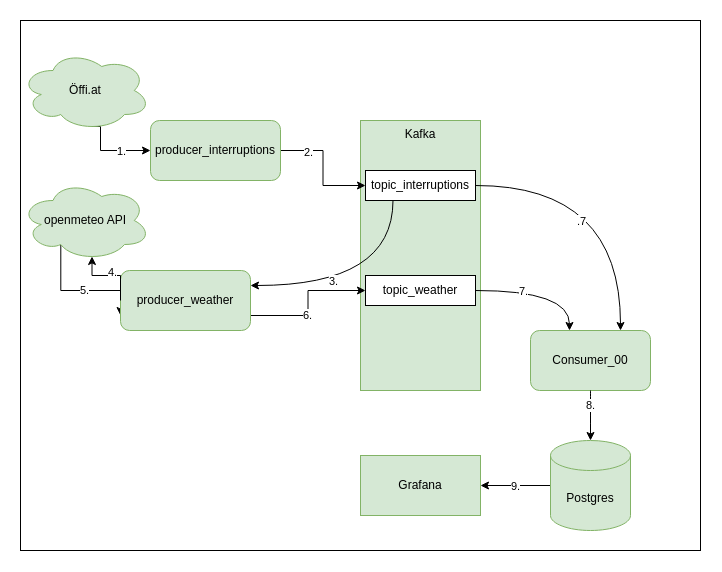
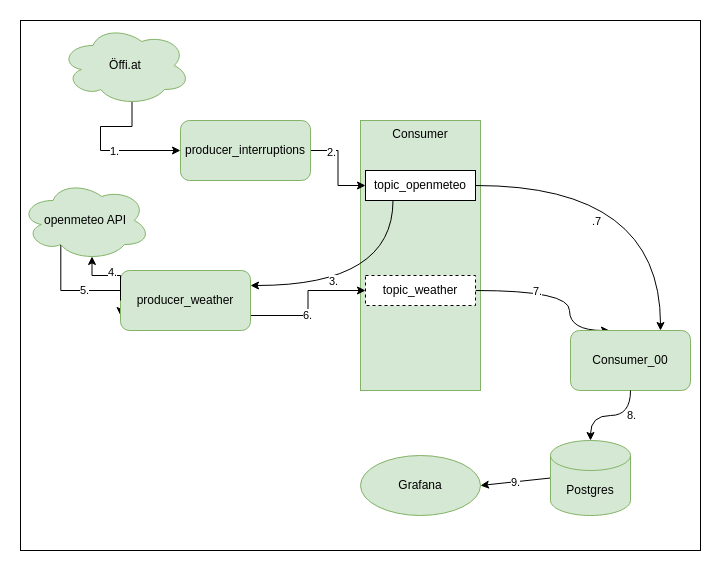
  <mxCell id="0" />
  <mxCell id="1" parent="0" />
  <mxCell id="2" value="" style="rounded=0;whiteSpace=wrap;html=1;" parent="1" vertex="1"><mxGeometry x="20" y="20" width="680" height="530" as="geometry" /></mxCell>
- <mxCell id="3" value="Kafka" style="rounded=0;whiteSpace=wrap;html=1;verticalAlign=top;fillColor=#d5e8d4;strokeColor=#82b366;" parent="1" vertex="1"><mxGeometry x="360" y="120" width="120" height="270" as="geometry" /></mxCell>
+ <mxCell id="3" value="Consumer" style="rounded=0;whiteSpace=wrap;html=1;verticalAlign=top;fillColor=#d5e8d4;strokeColor=#82b366;" parent="1" vertex="1"><mxGeometry x="360" y="120" width="120" height="270" as="geometry" /></mxCell>
  <mxCell id="4" style="edgeStyle=orthogonalEdgeStyle;rounded=0;orthogonalLoop=1;jettySize=auto;html=1;exitX=0.55;exitY=0.95;exitDx=0;exitDy=0;exitPerimeter=0;entryX=0;entryY=0.5;entryDx=0;entryDy=0;" parent="1" source="6" target="9" edge="1"><mxGeometry relative="1" as="geometry"><Array as="points"><mxPoint x="100" y="126" /><mxPoint x="100" y="150" /></Array></mxGeometry></mxCell>
  <mxCell id="5" value="1." style="edgeLabel;html=1;align=center;verticalAlign=middle;resizable=0;points=[];" parent="4" vertex="1" connectable="0"><mxGeometry x="0.03" relative="1" as="geometry"><mxPoint x="11" as="offset" /></mxGeometry></mxCell>
- <mxCell id="6" value="Öffi.at" style="ellipse;shape=cloud;whiteSpace=wrap;html=1;fillColor=#d5e8d4;strokeColor=#82b366;" parent="1" vertex="1"><mxGeometry x="20" y="50" width="130" height="80" as="geometry" /></mxCell>
+ <mxCell id="6" value="Öffi.at" style="ellipse;shape=cloud;whiteSpace=wrap;html=1;fillColor=#d5e8d4;strokeColor=#82b366;" parent="1" vertex="1"><mxGeometry x="60" y="25" width="130" height="80" as="geometry" /></mxCell>
  <mxCell id="7" style="edgeStyle=orthogonalEdgeStyle;rounded=0;orthogonalLoop=1;jettySize=auto;html=1;exitX=1;exitY=0.5;exitDx=0;exitDy=0;entryX=0;entryY=0.5;entryDx=0;entryDy=0;" parent="1" source="9" target="20" edge="1"><mxGeometry relative="1" as="geometry" /></mxCell>
  <mxCell id="8" value="2." style="edgeLabel;html=1;align=center;verticalAlign=middle;resizable=0;points=[];" parent="7" vertex="1" connectable="0"><mxGeometry x="-0.55" y="-1" relative="1" as="geometry"><mxPoint as="offset" /></mxGeometry></mxCell>
- <mxCell id="9" value="producer_interruptions" style="rounded=1;whiteSpace=wrap;html=1;fillColor=#d5e8d4;strokeColor=#82b366;" parent="1" vertex="1"><mxGeometry x="150" y="120" width="130" height="60" as="geometry" /></mxCell>
+ <mxCell id="9" value="producer_interruptions" style="rounded=1;whiteSpace=wrap;html=1;fillColor=#d5e8d4;strokeColor=#82b366;" parent="1" vertex="1"><mxGeometry x="180" y="120" width="130" height="60" as="geometry" /></mxCell>
  <mxCell id="10" style="edgeStyle=orthogonalEdgeStyle;rounded=0;orthogonalLoop=1;jettySize=auto;html=1;exitX=0.31;exitY=0.8;exitDx=0;exitDy=0;exitPerimeter=0;entryX=0;entryY=0.75;entryDx=0;entryDy=0;" parent="1" source="12" target="15" edge="1"><mxGeometry relative="1" as="geometry"><Array as="points"><mxPoint x="60" y="290" /></Array></mxGeometry></mxCell>
  <mxCell id="11" value="5." style="edgeLabel;html=1;align=center;verticalAlign=middle;resizable=0;points=[];" parent="10" vertex="1" connectable="0"><mxGeometry x="0.057" y="1" relative="1" as="geometry"><mxPoint as="offset" /></mxGeometry></mxCell>
  <mxCell id="12" value="openmeteo API" style="ellipse;shape=cloud;whiteSpace=wrap;html=1;fillColor=#d5e8d4;strokeColor=#82b366;" parent="1" vertex="1"><mxGeometry x="20" y="180" width="130" height="80" as="geometry" /></mxCell>
  <mxCell id="13" style="edgeStyle=orthogonalEdgeStyle;rounded=0;orthogonalLoop=1;jettySize=auto;html=1;exitX=1;exitY=0.75;exitDx=0;exitDy=0;entryX=0;entryY=0.5;entryDx=0;entryDy=0;" parent="1" source="15" target="23" edge="1"><mxGeometry relative="1" as="geometry" /></mxCell>
  <mxCell id="14" value="6." style="edgeLabel;html=1;align=center;verticalAlign=middle;resizable=0;points=[];" parent="13" vertex="1" connectable="0"><mxGeometry x="-0.2" y="1" relative="1" as="geometry"><mxPoint as="offset" /></mxGeometry></mxCell>
  <mxCell id="15" value="producer_weather" style="rounded=1;whiteSpace=wrap;html=1;fillColor=#d5e8d4;strokeColor=#82b366;" parent="1" vertex="1"><mxGeometry x="120" y="270" width="130" height="60" as="geometry" /></mxCell>
  <mxCell id="16" style="edgeStyle=orthogonalEdgeStyle;curved=1;rounded=0;orthogonalLoop=1;jettySize=auto;html=1;exitX=1;exitY=0.5;exitDx=0;exitDy=0;entryX=0.75;entryY=0;entryDx=0;entryDy=0;" parent="1" source="20" target="24" edge="1"><mxGeometry relative="1" as="geometry"><mxPoint x="520" y="205" as="targetPoint" /></mxGeometry></mxCell>
  <mxCell id="17" value=".7" style="edgeLabel;html=1;align=center;verticalAlign=middle;resizable=0;points=[];" parent="16" vertex="1" connectable="0"><mxGeometry x="-0.255" y="-29" relative="1" as="geometry"><mxPoint x="-3" y="6" as="offset" /></mxGeometry></mxCell>
  <mxCell id="18" style="edgeStyle=orthogonalEdgeStyle;rounded=0;orthogonalLoop=1;jettySize=auto;html=1;exitX=0.25;exitY=1;exitDx=0;exitDy=0;entryX=1;entryY=0.25;entryDx=0;entryDy=0;curved=1;" parent="1" source="20" target="15" edge="1"><mxGeometry relative="1" as="geometry" /></mxCell>
  <mxCell id="19" value="3." style="edgeLabel;html=1;align=center;verticalAlign=middle;resizable=0;points=[];" parent="18" vertex="1" connectable="0"><mxGeometry x="0.188" y="-6" relative="1" as="geometry"><mxPoint x="-10" y="1" as="offset" /></mxGeometry></mxCell>
- <mxCell id="20" value="topic_interruptions" style="rounded=0;whiteSpace=wrap;html=1;" parent="1" vertex="1"><mxGeometry x="365" y="170" width="110" height="30" as="geometry" /></mxCell>
+ <mxCell id="20" value="topic_openmeteo" style="rounded=0;whiteSpace=wrap;html=1;" parent="1" vertex="1"><mxGeometry x="365" y="170" width="110" height="30" as="geometry" /></mxCell>
  <mxCell id="21" style="edgeStyle=orthogonalEdgeStyle;curved=1;rounded=0;orthogonalLoop=1;jettySize=auto;html=1;exitX=1;exitY=0.5;exitDx=0;exitDy=0;entryX=0.325;entryY=0;entryDx=0;entryDy=0;entryPerimeter=0;" parent="1" source="23" target="24" edge="1"><mxGeometry relative="1" as="geometry"><mxPoint x="520" y="205" as="targetPoint" /><Array as="points"><mxPoint x="569" y="290" /></Array></mxGeometry></mxCell>
  <mxCell id="22" value="7." style="edgeLabel;html=1;align=center;verticalAlign=middle;resizable=0;points=[];" parent="21" vertex="1" connectable="0"><mxGeometry x="-0.298" relative="1" as="geometry"><mxPoint as="offset" /></mxGeometry></mxCell>
- <mxCell id="23" value="topic_weather" style="rounded=0;whiteSpace=wrap;html=1;" parent="1" vertex="1"><mxGeometry x="365" y="275" width="110" height="30" as="geometry" /></mxCell>
- <mxCell id="24" value="&lt;div&gt;Consumer_00&lt;/div&gt;" style="rounded=1;whiteSpace=wrap;html=1;fillColor=#d5e8d4;strokeColor=#82b366;" parent="1" vertex="1"><mxGeometry x="530" y="330" width="120" height="60" as="geometry" /></mxCell>
+ <mxCell id="23" value="topic_weather" style="rounded=0;whiteSpace=wrap;html=1;dashed=1;" parent="1" vertex="1"><mxGeometry x="365" y="275" width="110" height="30" as="geometry" /></mxCell>
+ <mxCell id="24" value="&lt;div&gt;Consumer_00&lt;/div&gt;" style="rounded=1;whiteSpace=wrap;html=1;fillColor=#d5e8d4;strokeColor=#82b366;" parent="1" vertex="1"><mxGeometry x="570" y="330" width="120" height="60" as="geometry" /></mxCell>
  <mxCell id="25" style="edgeStyle=none;rounded=0;orthogonalLoop=1;jettySize=auto;html=1;exitX=0;exitY=0.5;exitDx=0;exitDy=0;exitPerimeter=0;entryX=1;entryY=0.5;entryDx=0;entryDy=0;" parent="1" source="27" target="30" edge="1"><mxGeometry relative="1" as="geometry" /></mxCell>
  <mxCell id="26" value="9." style="edgeLabel;html=1;align=center;verticalAlign=middle;resizable=0;points=[];" parent="25" vertex="1" connectable="0"><mxGeometry x="0.029" relative="1" as="geometry"><mxPoint as="offset" /></mxGeometry></mxCell>
- <mxCell id="27" value="Postgres" style="shape=cylinder3;whiteSpace=wrap;html=1;boundedLbl=1;backgroundOutline=1;size=15;fillColor=#d5e8d4;strokeColor=#82b366;" parent="1" vertex="1"><mxGeometry x="550" y="440" width="80" height="90" as="geometry" /></mxCell>
+ <mxCell id="27" value="Postgres" style="shape=cylinder3;whiteSpace=wrap;html=1;boundedLbl=1;backgroundOutline=1;size=15;fillColor=#d5e8d4;strokeColor=#82b366;" parent="1" vertex="1"><mxGeometry x="550" y="440" width="80" height="75" as="geometry" /></mxCell>
  <mxCell id="28" style="edgeStyle=orthogonalEdgeStyle;curved=1;rounded=0;orthogonalLoop=1;jettySize=auto;html=1;exitX=0.5;exitY=1;exitDx=0;exitDy=0;entryX=0.5;entryY=0;entryDx=0;entryDy=0;entryPerimeter=0;" parent="1" source="24" target="27" edge="1"><mxGeometry relative="1" as="geometry" /></mxCell>
  <mxCell id="29" value="8." style="edgeLabel;html=1;align=center;verticalAlign=middle;resizable=0;points=[];" parent="28" vertex="1" connectable="0"><mxGeometry x="-0.44" y="-1" relative="1" as="geometry"><mxPoint as="offset" /></mxGeometry></mxCell>
- <mxCell id="30" value="Grafana" style="rounded=0;whiteSpace=wrap;html=1;fillColor=#d5e8d4;strokeColor=#82b366;" parent="1" vertex="1"><mxGeometry x="360" y="455" width="120" height="60" as="geometry" /></mxCell>
+ <mxCell id="30" value="Grafana" style="ellipse;whiteSpace=wrap;html=1;fillColor=#d5e8d4;strokeColor=#82b366;" parent="1" vertex="1"><mxGeometry x="360" y="455" width="120" height="60" as="geometry" /></mxCell>
  <mxCell id="31" style="edgeStyle=orthogonalEdgeStyle;rounded=0;orthogonalLoop=1;jettySize=auto;html=1;exitX=0;exitY=0.5;exitDx=0;exitDy=0;entryX=0.55;entryY=0.95;entryDx=0;entryDy=0;entryPerimeter=0;" parent="1" source="15" target="12" edge="1"><mxGeometry relative="1" as="geometry"><Array as="points"><mxPoint x="92" y="275" /></Array></mxGeometry></mxCell>
  <mxCell id="32" value="4." style="edgeLabel;html=1;align=center;verticalAlign=middle;resizable=0;points=[];" parent="31" vertex="1" connectable="0"><mxGeometry x="-0.071" y="-4" relative="1" as="geometry"><mxPoint as="offset" /></mxGeometry></mxCell>
